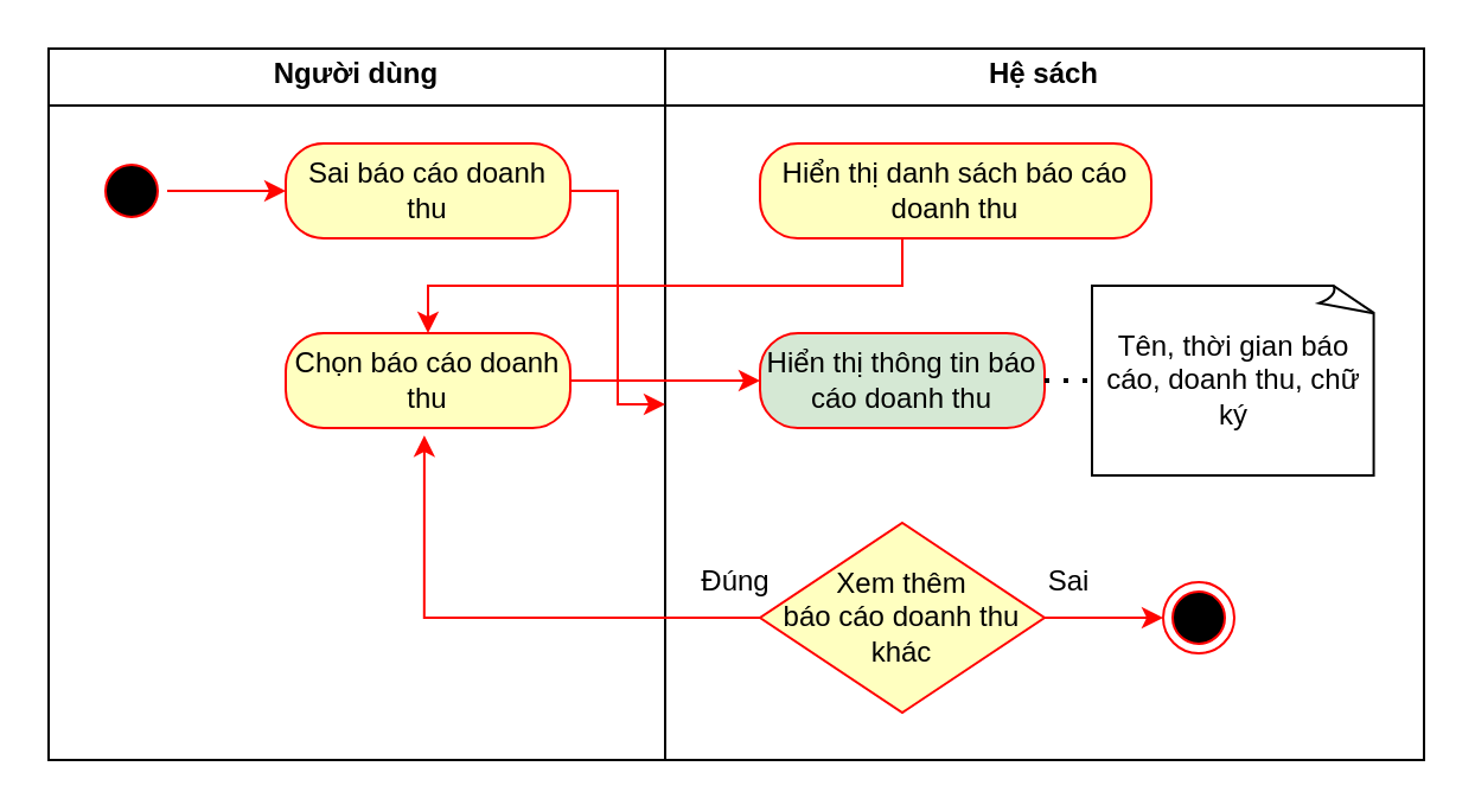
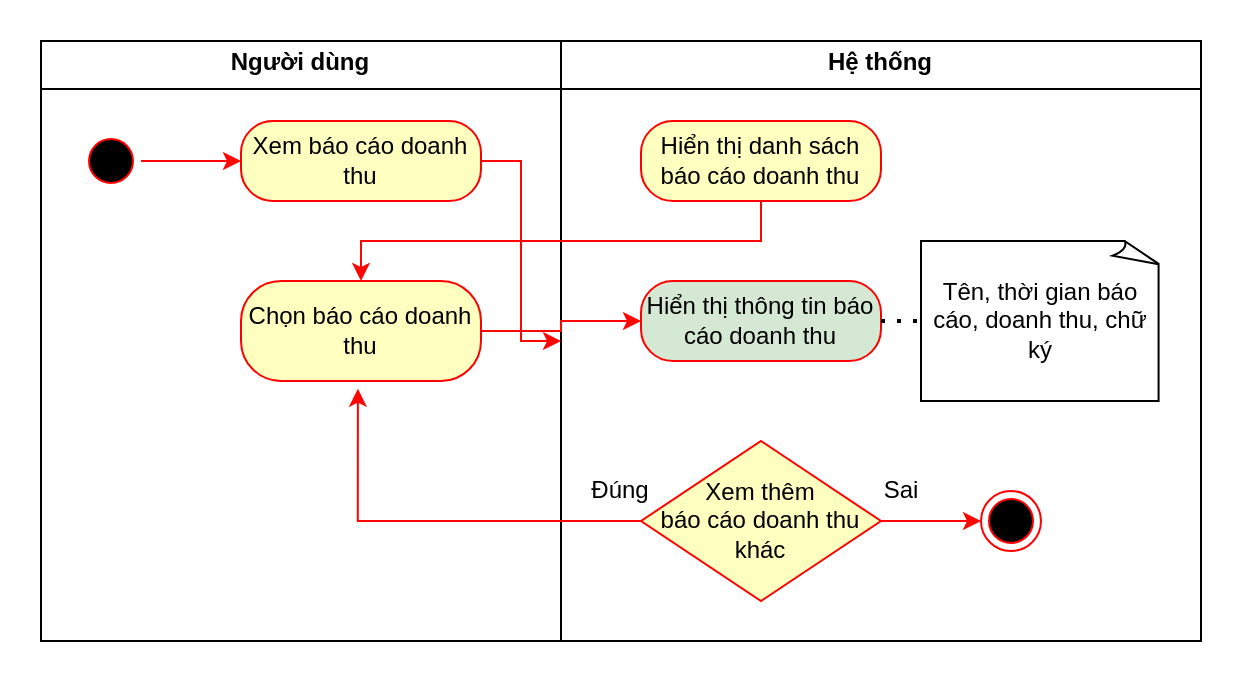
  <mxCell id="0" />
  <mxCell id="1" parent="0" />
- <mxCell id="2" value="&lt;p style=&quot;margin:0px;margin-top:4px;text-align:center;&quot;&gt;&lt;b&gt;Hệ sách&lt;/b&gt;&lt;/p&gt;&lt;hr size=&quot;1&quot; style=&quot;border-style:solid;&quot;&gt;&lt;div style=&quot;height:2px;&quot;&gt;&lt;/div&gt;" style="verticalAlign=top;align=left;overflow=fill;html=1;whiteSpace=wrap;" parent="1" vertex="1"><mxGeometry x="280" width="320" height="300" as="geometry" y="20" /></mxCell>
+ <mxCell id="2" value="&lt;p style=&quot;margin:0px;margin-top:4px;text-align:center;&quot;&gt;&lt;b&gt;Hệ thống&lt;/b&gt;&lt;/p&gt;&lt;hr size=&quot;1&quot; style=&quot;border-style:solid;&quot;&gt;&lt;div style=&quot;height:2px;&quot;&gt;&lt;/div&gt;" style="verticalAlign=top;align=left;overflow=fill;html=1;whiteSpace=wrap;" parent="1" vertex="1"><mxGeometry x="280" width="320" height="300" as="geometry" y="20" /></mxCell>
  <mxCell id="3" value="&lt;p style=&quot;margin:0px;margin-top:4px;text-align:center;&quot;&gt;&lt;b&gt;Người dùng&lt;/b&gt;&lt;/p&gt;&lt;hr size=&quot;1&quot; style=&quot;border-style:solid;&quot;&gt;&lt;div style=&quot;height:2px;&quot;&gt;&lt;/div&gt;" style="verticalAlign=top;align=left;overflow=fill;html=1;whiteSpace=wrap;" parent="1" vertex="1"><mxGeometry width="260" height="300" as="geometry" x="20" y="20" /></mxCell>
  <mxCell id="4" value="" style="ellipse;html=1;shape=startState;fillColor=#000000;strokeColor=#ff0000;" parent="1" vertex="1"><mxGeometry x="40" y="65" width="30" height="30" as="geometry" /></mxCell>
  <mxCell id="5" value="" style="edgeStyle=orthogonalEdgeStyle;rounded=0;orthogonalLoop=1;jettySize=auto;html=1;strokeColor=#FF0500;" parent="1" source="4" target="7" edge="1"><mxGeometry relative="1" as="geometry" /></mxCell>
  <mxCell id="6" value="" style="edgeStyle=orthogonalEdgeStyle;rounded=0;orthogonalLoop=1;jettySize=auto;html=1;strokeColor=#FF0500;" parent="1" source="7" target="2" edge="1"><mxGeometry relative="1" as="geometry" /></mxCell>
- <mxCell id="7" value="Sai báo cáo doanh thu" style="rounded=1;whiteSpace=wrap;html=1;arcSize=40;fontColor=#000000;fillColor=#ffffc0;strokeColor=#ff0000;" parent="1" vertex="1"><mxGeometry x="120" y="60" width="120" height="40" as="geometry" /></mxCell>
+ <mxCell id="7" value="Xem báo cáo doanh thu" style="rounded=1;whiteSpace=wrap;html=1;arcSize=40;fontColor=#000000;fillColor=#ffffc0;strokeColor=#ff0000;" parent="1" vertex="1"><mxGeometry x="120" y="60" width="120" height="40" as="geometry" /></mxCell>
  <mxCell id="8" style="edgeStyle=orthogonalEdgeStyle;rounded=0;orthogonalLoop=1;jettySize=auto;html=1;entryX=0.5;entryY=0;entryDx=0;entryDy=0;strokeColor=#FF0500;" parent="1" source="9" target="11" edge="1"><mxGeometry relative="1" as="geometry"><Array as="points"><mxPoint x="380" y="120" /><mxPoint x="180" y="120" /></Array></mxGeometry></mxCell>
- <mxCell id="9" value="Hiển thị danh sách báo cáo doanh thu" style="rounded=1;whiteSpace=wrap;html=1;arcSize=40;fontColor=#000000;fillColor=#ffffc0;strokeColor=#ff0000;" parent="1" vertex="1"><mxGeometry x="320" y="60" width="165" height="40" as="geometry" /></mxCell>
+ <mxCell id="9" value="Hiển thị danh sách báo cáo doanh thu" style="rounded=1;whiteSpace=wrap;html=1;arcSize=40;fontColor=#000000;fillColor=#ffffc0;strokeColor=#ff0000;" parent="1" vertex="1"><mxGeometry x="320" y="60" width="120" height="40" as="geometry" /></mxCell>
  <mxCell id="10" style="edgeStyle=orthogonalEdgeStyle;rounded=0;orthogonalLoop=1;jettySize=auto;html=1;entryX=0;entryY=0.5;entryDx=0;entryDy=0;strokeColor=#FF0500;" parent="1" source="11" target="13" edge="1"><mxGeometry relative="1" as="geometry" /></mxCell>
- <mxCell id="11" value="Chọn báo cáo doanh thu" style="rounded=1;whiteSpace=wrap;html=1;arcSize=40;fontColor=#000000;fillColor=#ffffc0;strokeColor=#ff0000;" parent="1" vertex="1"><mxGeometry x="120" y="140" width="120" height="40" as="geometry" /></mxCell>
+ <mxCell id="11" value="Chọn báo cáo doanh thu" style="rounded=1;whiteSpace=wrap;html=1;arcSize=40;fontColor=#000000;fillColor=#ffffc0;strokeColor=#ff0000;" parent="1" vertex="1"><mxGeometry x="120" y="140" width="120" height="50" as="geometry" /></mxCell>
  <mxCell id="12" value="" style="edgeStyle=orthogonalEdgeStyle;rounded=0;orthogonalLoop=1;jettySize=auto;html=1;" parent="1" target="16" edge="1"><mxGeometry relative="1" as="geometry"><mxPoint x="380" y="220" as="sourcePoint" /></mxGeometry></mxCell>
  <mxCell id="13" value="Hiển thị thông tin báo cáo doanh thu" style="rounded=1;whiteSpace=wrap;html=1;arcSize=40;fontColor=#000000;fillColor=#d5e8d4;strokeColor=#ff0000;" parent="1" vertex="1"><mxGeometry x="320" y="140" width="120" height="40" as="geometry" /></mxCell>
  <mxCell id="14" value="Tên, thời gian báo cáo, doanh thu, chữ ký" style="whiteSpace=wrap;html=1;shape=mxgraph.basic.document;align=center;" parent="1" vertex="1"><mxGeometry x="460" y="120" width="120" height="80" as="geometry" /></mxCell>
  <mxCell id="15" value="" style="edgeStyle=orthogonalEdgeStyle;rounded=0;orthogonalLoop=1;jettySize=auto;html=1;strokeColor=#FF0500;" parent="1" source="16" target="18" edge="1"><mxGeometry relative="1" as="geometry" /></mxCell>
  <mxCell id="16" value="Xem thêm&lt;br&gt;báo cáo doanh thu khác" style="rhombus;whiteSpace=wrap;html=1;fontColor=#000000;fillColor=#ffffc0;strokeColor=#FF0000;" parent="1" vertex="1"><mxGeometry x="320" y="220" width="120" height="80" as="geometry" /></mxCell>
  <mxCell id="17" style="edgeStyle=orthogonalEdgeStyle;rounded=0;orthogonalLoop=1;jettySize=auto;html=1;entryX=0.487;entryY=1.077;entryDx=0;entryDy=0;entryPerimeter=0;strokeColor=#FF0500;" parent="1" source="16" target="11" edge="1"><mxGeometry relative="1" as="geometry" /></mxCell>
  <mxCell id="18" value="" style="ellipse;html=1;shape=endState;fillColor=#000000;strokeColor=#ff0000;" parent="1" vertex="1"><mxGeometry x="490" y="245" width="30" height="30" as="geometry" /></mxCell>
  <mxCell id="19" value="Đúng" style="text;html=1;align=center;verticalAlign=middle;whiteSpace=wrap;rounded=0;fontFamily=Helvetica;fontSize=12;fontColor=#000000;" parent="1" vertex="1"><mxGeometry x="280" y="230" width="60" height="30" as="geometry" /></mxCell>
  <mxCell id="20" value="Sai" style="text;html=1;align=center;verticalAlign=middle;resizable=0;points=[];autosize=1;strokeColor=none;fillColor=none;" parent="1" vertex="1"><mxGeometry x="430" y="230" width="40" height="30" as="geometry" /></mxCell>
  <mxCell id="21" value="" style="endArrow=none;dashed=1;html=1;dashPattern=1 3;strokeWidth=2;rounded=0;entryX=0;entryY=0.5;entryDx=0;entryDy=0;entryPerimeter=0;" parent="1" target="14" edge="1"><mxGeometry width="50" height="50" relative="1" as="geometry"><mxPoint x="440" y="160" as="sourcePoint" /><mxPoint x="490" y="110" as="targetPoint" /></mxGeometry></mxCell>
